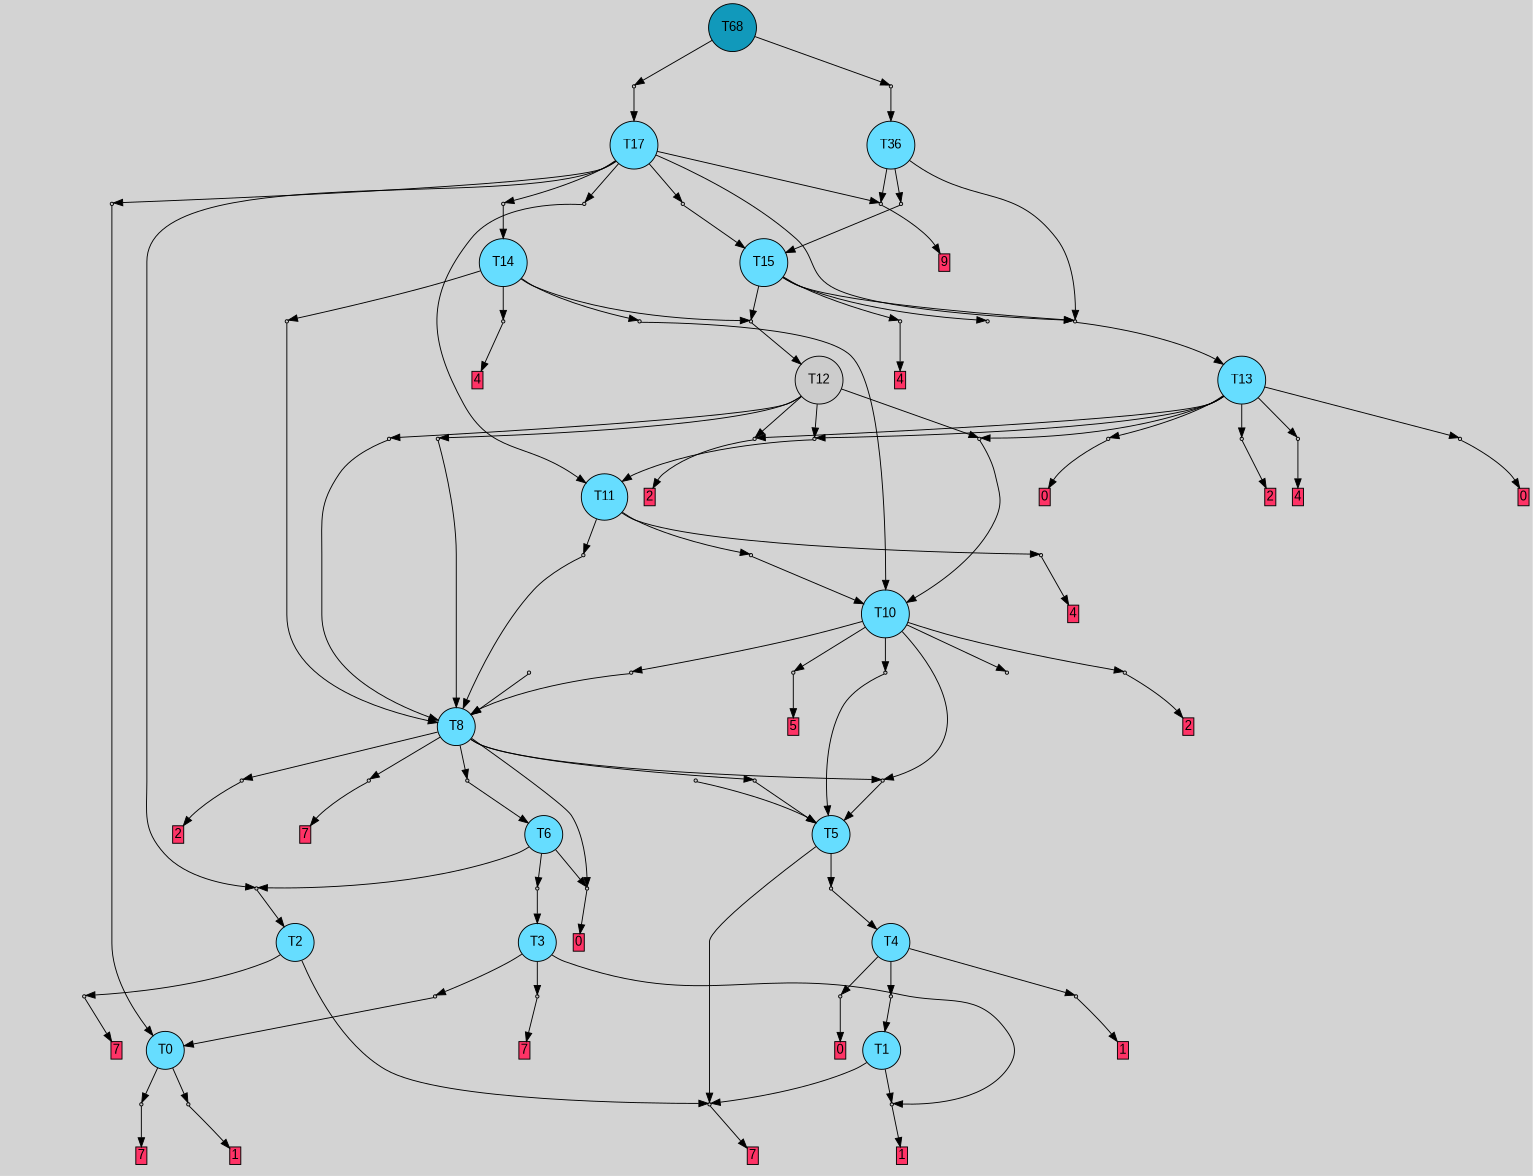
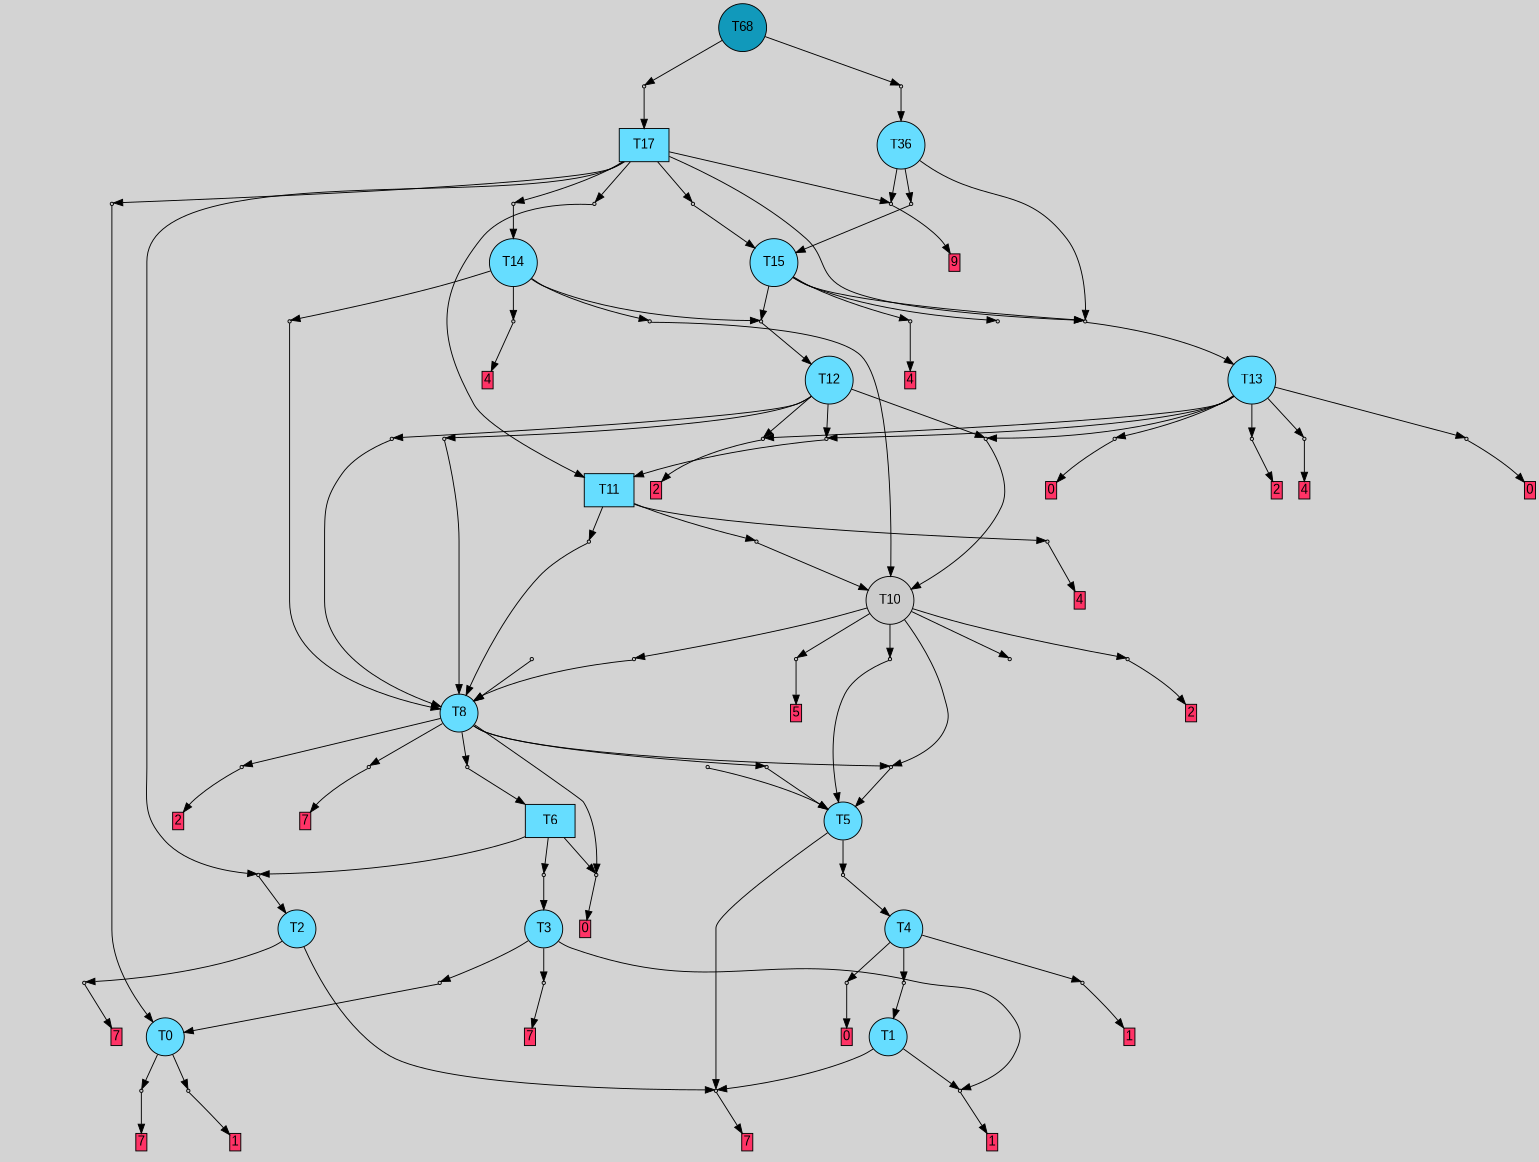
  digraph {
    bgcolor=lightgray
    fontname="Liberation Sans"
    node [fontname="Liberation Sans" shape=box style=filled]
    edge [fontname="Liberation Sans"]
    n1 [fillcolor="#1199bb" label=T68 shape=circle]
    P51 [fillcolor="#cccccc" shape=point]
    P52 [fillcolor="#cccccc" shape=point]
    T0 [fillcolor="#66ddff" shape=circle]
    P0 [fillcolor="#cccccc" shape=point]
    P1 [fillcolor="#cccccc" shape=point]
    n7 [label="7|0&2|7#0|7&#92;n" style=invis]
    n8 [fillcolor="#ff3366" height=0 label=7 margin=0.03 width=0]
    I1 [style=invis]
    n10 [fillcolor="#ff3366" height=0 label=1 margin=0.03 width=0]
    T1 [fillcolor="#66ddff" shape=circle]
    P2 [fillcolor="#cccccc" shape=point]
    P3 [fillcolor="#cccccc" shape=point]
    n14 [label="2|0&1|1#2|0&#92;n" style=invis]
    n15 [fillcolor="#ff3366" height=0 label=1 margin=0.03 width=0]
    n16 [label="2|0&2|1#3|5&#92;n" style=invis]
    n17 [fillcolor="#ff3366" height=0 label=7 margin=0.03 width=0]
    T2 [fillcolor="#66ddff" shape=circle]
    P4 [fillcolor="#cccccc" shape=point]
    n20 [label="8|1&2|0#4|4&#92;n1|0&2|4#0|1&#92;n" style=invis]
    n21 [fillcolor="#ff3366" height=0 label=7 margin=0.03 width=0]
    T3 [fillcolor="#66ddff" shape=circle]
    P5 [fillcolor="#cccccc" shape=point]
    P6 [fillcolor="#cccccc" shape=point]
    n25 [label="2|0&3|1#2|0&#92;n" style=invis]
    n26 [label="3|0&1|5#1|6&#92;n" style=invis]
    n27 [fillcolor="#ff3366" height=0 label=7 margin=0.03 width=0]
    T4 [fillcolor="#66ddff" shape=circle]
    P7 [fillcolor="#cccccc" shape=point]
    P8 [fillcolor="#cccccc" shape=point]
    P9 [fillcolor="#cccccc" shape=point]
    n32 [label="2|0&2|1#3|5&#92;n" style=invis]
    I8 [style=invis]
    n34 [fillcolor="#ff3366" height=0 label=1 margin=0.03 width=0]
    n35 [label="4|0&1|0#4|0&#92;n" style=invis]
    n36 [fillcolor="#ff3366" height=0 label=0 margin=0.03 width=0]
    T5 [fillcolor="#66ddff" shape=circle]
    P10 [fillcolor="#cccccc" shape=point]
    n39 [label="4|0&4|3#0|0&#92;n" style=invis]
-   T6 [fillcolor="#66ddff" shape=circle]
+   T6 [fillcolor="#66ddff"]
    P11 [fillcolor="#cccccc" shape=point]
    P12 [fillcolor="#cccccc" shape=point]
    P13 [fillcolor="#cccccc" shape=point]
    I11 [style=invis]
    n45 [label="2|0&2|1#3|5&#92;n" style=invis]
    n46 [label="4|0&1|0#4|0&#92;n" style=invis]
    n47 [fillcolor="#ff3366" height=0 label=0 margin=0.03 width=0]
    P14 [fillcolor="#cccccc" shape=point]
    n49 [label="2|0&3|1#1|5&#92;n" style=invis]
    P15 [fillcolor="#cccccc" shape=point]
    n51 [label="2|0&3|0#1|7&#92;n" style=invis]
    T8 [fillcolor="#66ddff" shape=circle]
    P16 [fillcolor="#cccccc" shape=point]
    P17 [fillcolor="#cccccc" shape=point]
    P18 [fillcolor="#cccccc" shape=point]
    P19 [fillcolor="#cccccc" shape=point]
    n57 [label="5|0&0|2#3|1&#92;n" style=invis]
    n58 [label="3|0&3|5#2|6&#92;n" style=invis]
    n59 [fillcolor="#ff3366" height=0 label=2 margin=0.03 width=0]
    n60 [label="2|0&1|0#3|4&#92;n" style=invis]
    n61 [label="7|0&2|7#0|7&#92;n" style=invis]
    n62 [fillcolor="#ff3366" height=0 label=7 margin=0.03 width=0]
    P20 [fillcolor="#cccccc" shape=point]
    n64 [label="2|0&4|1#1|5&#92;n" style=invis]
-   T10 [fillcolor="#66ddff" shape=circle]
+   T10 [fillcolor="#cccccc" shape=circle]
    P21 [fillcolor="#cccccc" shape=point]
    P22 [fillcolor="#cccccc" shape=point]
    P23 [fillcolor="#cccccc" shape=point]
    P24 [fillcolor="#cccccc" shape=point]
    P25 [fillcolor="#cccccc" shape=point]
    n71 [label="2|0&3|6#2|7&#92;n" style=invis]
    n72 [label="8|0&2|1#4|3&#92;n" style=invis]
    n73 [fillcolor="#ff3366" height=0 label=2 margin=0.03 width=0]
    n74 [label="2|0&3|1#3|5&#92;n" style=invis]
    n75 [fillcolor="#ff3366" height=0 label=5 margin=0.03 width=0]
    n76 [label="2|0&4|7#1|7&#92;n" style=invis]
    n77 [label="2|0&4|4#1|5&#92;n" style=invis]
-   T11 [fillcolor="#66ddff" shape=circle]
+   T11 [fillcolor="#66ddff"]
    P26 [fillcolor="#cccccc" shape=point]
    P27 [fillcolor="#cccccc" shape=point]
    P28 [fillcolor="#cccccc" shape=point]
    n82 [label="2|0&4|6#1|6&#92;n" style=invis]
    n83 [label="3|0&2|3#0|1&#92;n" style=invis]
    n84 [label="3|0&2|2#0|1&#92;n" style=invis]
    n85 [fillcolor="#ff3366" height=0 label=4 margin=0.03 width=0]
-   T12 [fillcolor="#cccccc" shape=circle]
+   T12 [fillcolor="#66ddff" shape=circle]
    P29 [fillcolor="#cccccc" shape=point]
    P30 [fillcolor="#cccccc" shape=point]
    P31 [fillcolor="#cccccc" shape=point]
    P32 [fillcolor="#cccccc" shape=point]
    P33 [fillcolor="#cccccc" shape=point]
    n92 [label="3|0&2|3#0|1&#92;n" style=invis]
    n93 [label="2|0&1|0#4|3&#92;n" style=invis]
    n94 [label="8|0&2|1#4|3&#92;n" style=invis]
    n95 [fillcolor="#ff3366" height=0 label=2 margin=0.03 width=0]
    n96 [label="2|0&4|6#1|6&#92;n" style=invis]
    n97 [label="2|0&4|2#1|6&#92;n" style=invis]
    T13 [fillcolor="#66ddff" shape=circle]
    P34 [fillcolor="#cccccc" shape=point]
    P35 [fillcolor="#cccccc" shape=point]
    P36 [fillcolor="#cccccc" shape=point]
    P37 [fillcolor="#cccccc" shape=point]
    n103 [label="7|0&3|7#4|6&#92;n" style=invis]
    n104 [fillcolor="#ff3366" height=0 label=0 margin=0.03 width=0]
    n105 [label="4|0&2|0#1|0&#92;n" style=invis]
    n106 [fillcolor="#ff3366" height=0 label=0 margin=0.03 width=0]
    n107 [label="8|0&0|1#2|3&#92;n" style=invis]
    n108 [fillcolor="#ff3366" height=0 label=2 margin=0.03 width=0]
    n109 [label="3|0&2|2#0|1&#92;n" style=invis]
    n110 [fillcolor="#ff3366" height=0 label=4 margin=0.03 width=0]
    T14 [fillcolor="#66ddff" shape=circle]
    P38 [fillcolor="#cccccc" shape=point]
    P39 [fillcolor="#cccccc" shape=point]
    P40 [fillcolor="#cccccc" shape=point]
    P41 [fillcolor="#cccccc" shape=point]
    n116 [label="2|0&4|1#1|6&#92;n" style=invis]
    n117 [label="3|0&2|3#0|1&#92;n" style=invis]
    n118 [label="2|0&4|2#1|3&#92;n" style=invis]
    n119 [label="3|0&2|2#0|1&#92;n" style=invis]
    n120 [fillcolor="#ff3366" height=0 label=4 margin=0.03 width=0]
    T15 [fillcolor="#66ddff" shape=circle]
    P42 [fillcolor="#cccccc" shape=point]
    P43 [fillcolor="#cccccc" shape=point]
    P44 [fillcolor="#cccccc" shape=point]
    n125 [label="3|0&2|2#0|1&#92;n" style=invis]
    n126 [fillcolor="#ff3366" height=0 label=4 margin=0.03 width=0]
    n127 [label="2|0&4|4#2|0&#92;n" style=invis]
    n128 [label="4|0&4|0#4|0&#92;n" style=invis]
    n129 [fillcolor="#66ddff" label=T36 shape=circle]
    P45 [fillcolor="#cccccc" shape=point]
    P46 [fillcolor="#cccccc" shape=point]
    n132 [label="2|0&4|1#2|0&#92;n" style=invis]
    n133 [label="2|0&2|2#3|5&#92;n" style=invis]
    n134 [fillcolor="#ff3366" height=0 label=9 margin=0.03 width=0]
-   T17 [fillcolor="#66ddff" shape=circle]
+   T17 [fillcolor="#66ddff"]
    P47 [fillcolor="#cccccc" shape=point]
    P48 [fillcolor="#cccccc" shape=point]
    P49 [fillcolor="#cccccc" shape=point]
    P50 [fillcolor="#cccccc" shape=point]
    n140 [label="2|0&4|3#2|0&#92;n" style=invis]
    n141 [label="0|6&4|4#3|1&#92;n2|0&0|6#1|1&#92;n" style=invis]
    n142 [label="2|0&3|1#2|0&#92;n" style=invis]
    n143 [label="0|2&4|0#4|3&#92;n4|0&0|2#4|2&#92;n" style=invis]
    n144 [label="2|0&4|5#4|1&#92;n" style=invis]
    n145 [label="3|0&1|3#0|0&#92;n" style=invis]
    subgraph sub_1 {
      rank=same
      n1
    }
    n1 -> P51
    n1 -> P52
    P51 -> n129
    P51 -> n144 [style=invis]
    P52 -> T17
    P52 -> n145 [style=invis]
    T0 -> P0
    T0 -> P1
    P0 -> n7 [style=invis]
    P0 -> n8
    P1 -> I1 [style=invis]
    P1 -> n10
    T1 -> P2
    T1 -> P3
    P2 -> n14 [style=invis]
    P2 -> n15
    P3 -> n16 [style=invis]
    P3 -> n17
    T2 -> P3
    T2 -> P4
    P4 -> n20 [style=invis]
    P4 -> n21
    T3 -> P2
    T3 -> P5
    T3 -> P6
    P5 -> T0
    P5 -> n25 [style=invis]
    P6 -> n26 [style=invis]
    P6 -> n27
    T4 -> P7
    T4 -> P8
    T4 -> P9
    P7 -> T1
    P7 -> n32 [style=invis]
    P8 -> I8 [style=invis]
    P8 -> n34
    P9 -> n35 [style=invis]
    P9 -> n36
    T5 -> P3
    T5 -> P10
    P10 -> T4
    P10 -> n39 [style=invis]
    T6 -> P11
    T6 -> P12
    T6 -> P13
    P11 -> T3
    P11 -> I11 [style=invis]
    P12 -> T2
    P12 -> n45 [style=invis]
    P13 -> n46 [style=invis]
    P13 -> n47
    P14 -> T6
    P14 -> n49 [style=invis]
    P15 -> T5
    P15 -> n51 [style=invis]
    T8 -> P13
    T8 -> P14
    T8 -> P16
    T8 -> P17
    T8 -> P18
    T8 -> P19
    P16 -> T5
    P16 -> n57 [style=invis]
    P17 -> n58 [style=invis]
    P17 -> n59
    P18 -> T5
    P18 -> n60 [style=invis]
    P19 -> n61 [style=invis]
    P19 -> n62
    P20 -> T8
    P20 -> n64 [style=invis]
    T10 -> P18
    T10 -> P21
    T10 -> P22
    T10 -> P23
    T10 -> P24
    T10 -> P25
    P21 -> T5
    P21 -> n71 [style=invis]
    P22 -> n72 [style=invis]
    P22 -> n73
    P23 -> n74 [style=invis]
    P23 -> n75
    P24 -> n76 [style=invis]
    P25 -> T8
    P25 -> n77 [style=invis]
    T11 -> P26
    T11 -> P27
    T11 -> P28
    P26 -> T8
    P26 -> n82 [style=invis]
    P27 -> T10
    P27 -> n83 [style=invis]
    P28 -> n84 [style=invis]
    P28 -> n85
    T12 -> P29
    T12 -> P30
    T12 -> P31
    T12 -> P32
    T12 -> P33
    P29 -> T10
    P29 -> n92 [style=invis]
    P30 -> T11
    P30 -> n93 [style=invis]
    P31 -> n94 [style=invis]
    P31 -> n95
    P32 -> T8
    P32 -> n96 [style=invis]
    P33 -> T8
    P33 -> n97 [style=invis]
    T13 -> P29
    T13 -> P30
    T13 -> P31
    T13 -> P34
    T13 -> P35
    T13 -> P36
    T13 -> P37
    P34 -> n103 [style=invis]
    P34 -> n104
    P35 -> n105 [style=invis]
    P35 -> n106
    P36 -> n107 [style=invis]
    P36 -> n108
    P37 -> n109 [style=invis]
    P37 -> n110
    T14 -> P38
    T14 -> P39
    T14 -> P40
    T14 -> P41
    P38 -> T12
    P38 -> n116 [style=invis]
    P39 -> T10
    P39 -> n117 [style=invis]
    P40 -> T8
    P40 -> n118 [style=invis]
    P41 -> n119 [style=invis]
    P41 -> n120
    T15 -> P38
    T15 -> P42
    T15 -> P43
    T15 -> P44
    P42 -> n125 [style=invis]
    P42 -> n126
    P43 -> n127 [style=invis]
    P44 -> T13
    P44 -> n128 [style=invis]
    n129 -> P44
    n129 -> P45
    n129 -> P46
    P45 -> T15
    P45 -> n132 [style=invis]
    P46 -> n133 [style=invis]
    P46 -> n134
    T17 -> P12
    T17 -> P44
    T17 -> P46
    T17 -> P47
    T17 -> P48
    T17 -> P49
    T17 -> P50
    P47 -> T15
    P47 -> n140 [style=invis]
    P48 -> T14
    P48 -> n141 [style=invis]
    P49 -> T0
    P49 -> n142 [style=invis]
    P50 -> T11
    P50 -> n143 [style=invis]
  }
